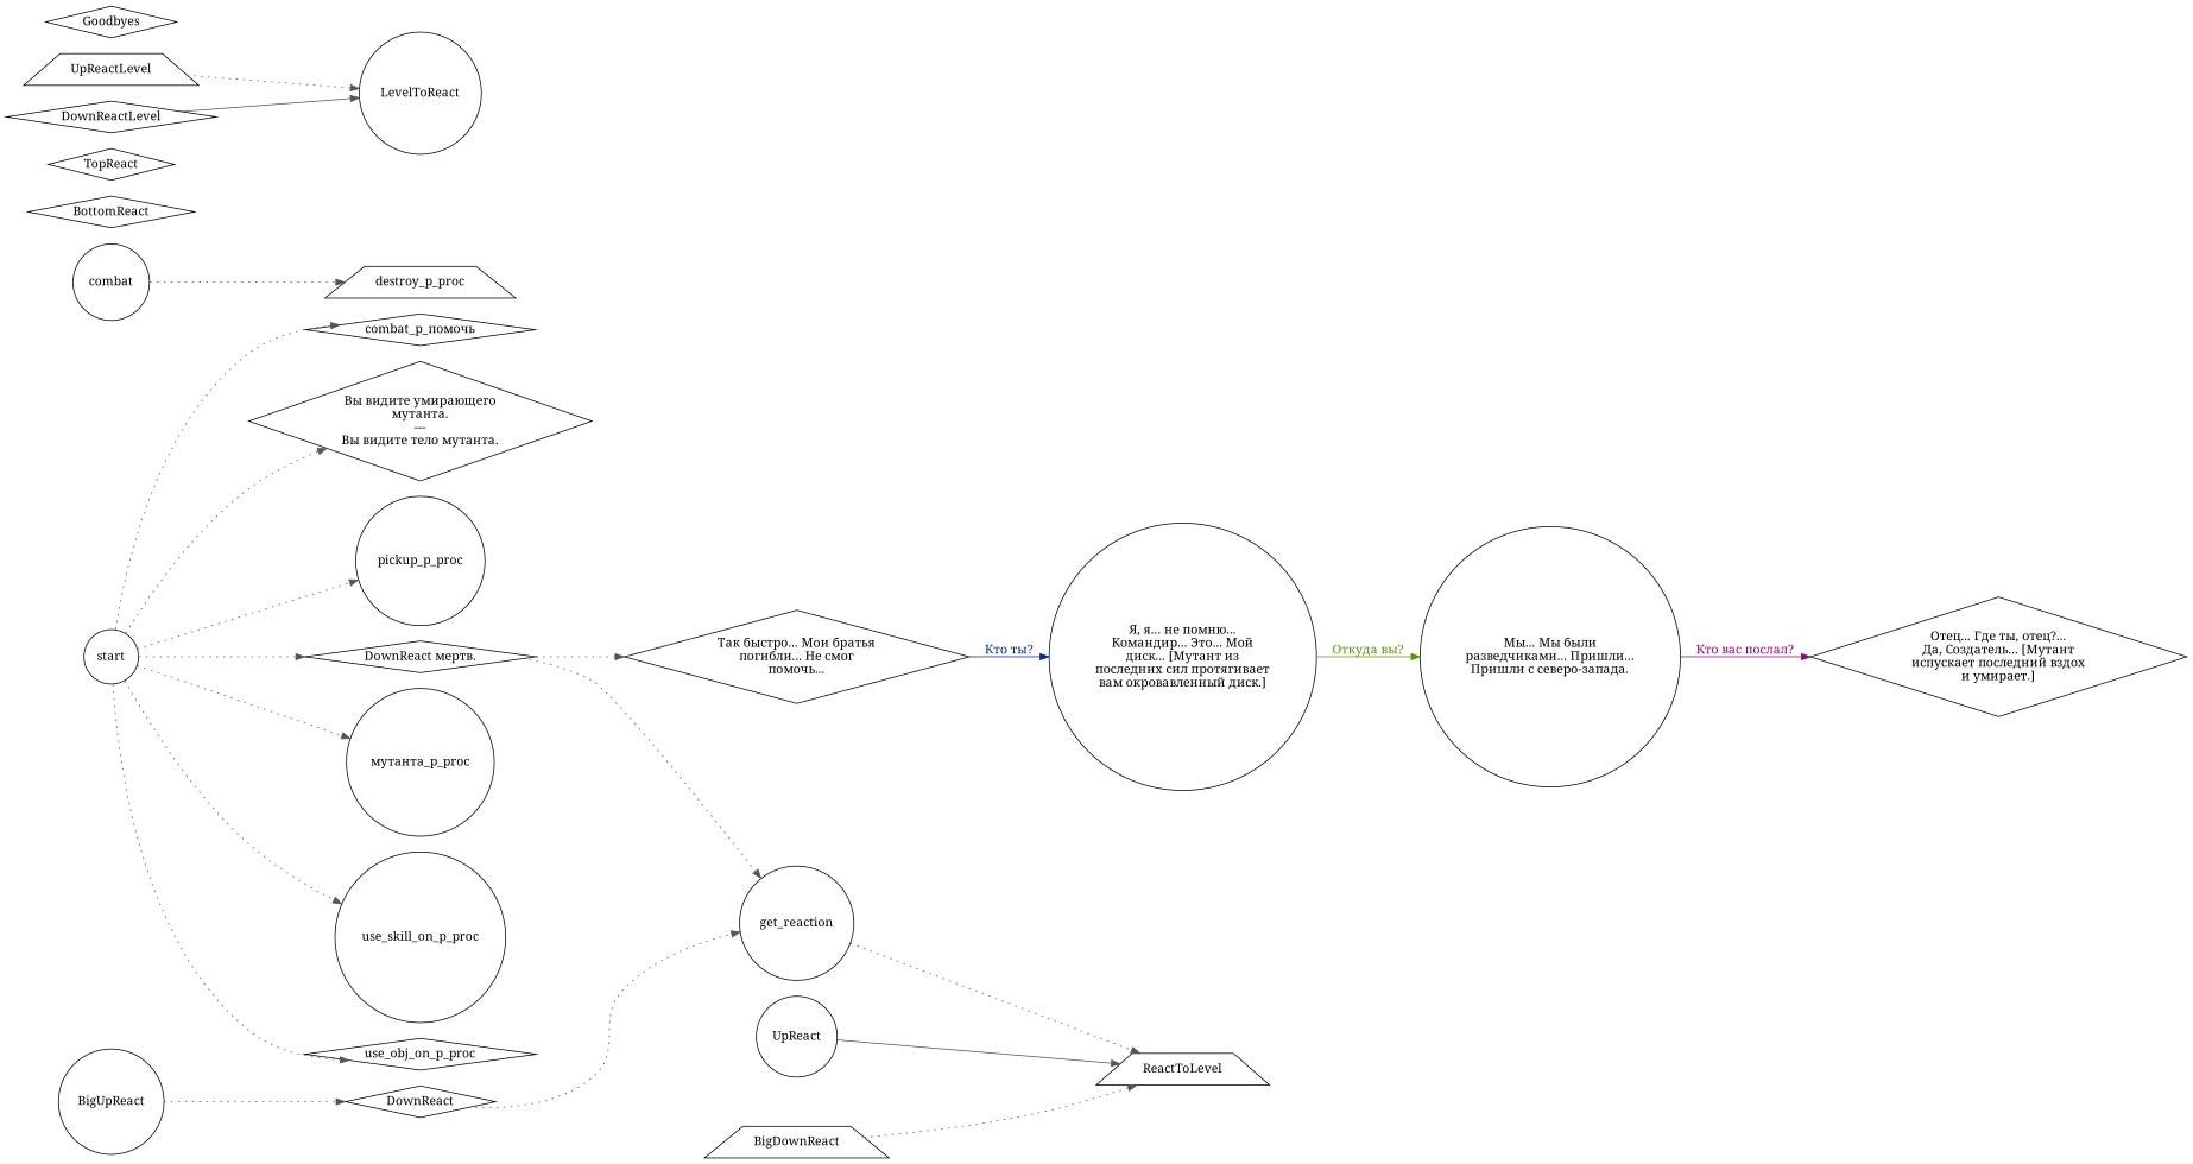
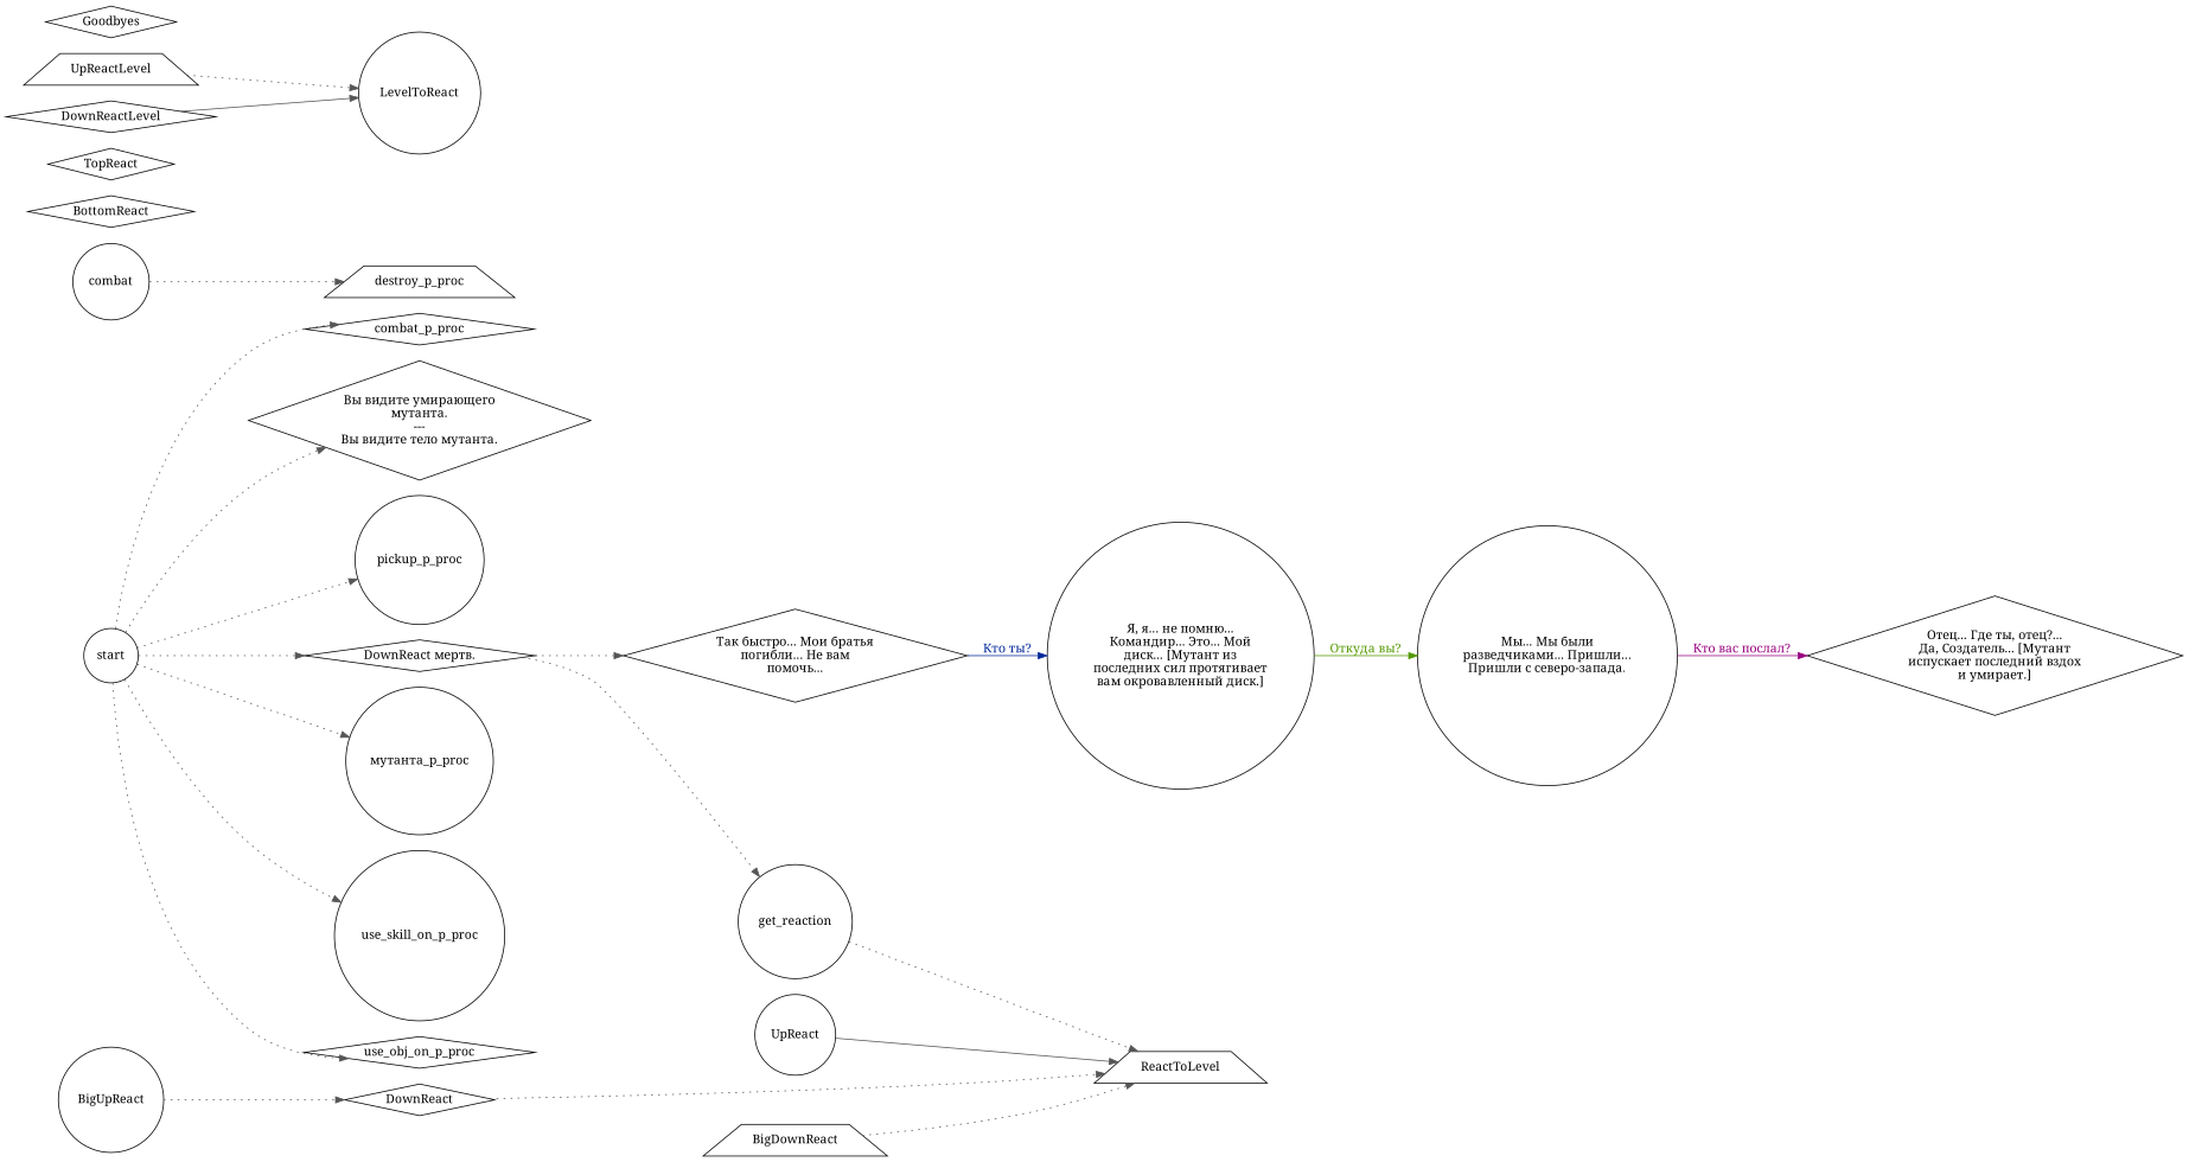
  digraph {
    fontname="Noto Serif"
    rankdir=LR
    node [color="#000000" fillcolor="#FFFFFF" fontname="Noto Serif" shape=diamond style=filled]
    edge [color="#555555" fontname="Noto Serif" style=dotted]
    n1 [label="Вы видите умирающего\nмутанта.\n---\nВы видите тело мутанта."]
    start [shape=circle]
    pickup_p_proc [shape=circle]
    n4 [label="DownReact мертв."]
    n5 [label="мутанта_p_proc" shape=circle]
    use_skill_on_p_proc [shape=circle]
    use_obj_on_p_proc
-   combat_p_proc [label="combat_p_помочь"]
+   combat_p_proc
    get_reaction [shape=circle]
-   n10 [label="Так быстро... Мои братья\nпогибли... Не смог\nпомочь..."]
+   n10 [label="Так быстро... Мои братья\nпогибли... Не вам\nпомочь..."]
    destroy_p_proc [shape=trapezium]
    ReactToLevel [shape=trapezium]
    n13 [label="Я, я... не помню...\nКомандир... Это... Мой\nдиск... [Мутант из\nпоследних сил протягивает\nвам окровавленный диск.]" shape=circle]
    combat [shape=circle]
    n15 [label="Мы... Мы были\nразведчиками... Пришли...\nПришли с северо-запада." shape=circle]
    n16 [label="Отец... Где ты, отец?...\nДа, Создатель... [Мутант\nиспускает последний вздох\nи умирает.]"]
    UpReact [shape=circle]
    DownReact
    BottomReact
    TopReact
    BigUpReact [shape=circle]
    BigDownReact [shape=trapezium]
    UpReactLevel [shape=trapezium]
    LevelToReact [shape=circle]
    DownReactLevel
    Goodbyes
    start -> n1
    start -> pickup_p_proc
    start -> n4
    start -> n5
    start -> use_skill_on_p_proc
    start -> use_obj_on_p_proc
    start -> combat_p_proc
    n4 -> get_reaction
    n4 -> n10
    get_reaction -> ReactToLevel
    n10 -> n13 [color="#002699" fontcolor="#002699" label="Кто ты?" style=""]
    n13 -> n15 [color="#539900" fontcolor="#539900" label="Откуда вы?" style=""]
    combat -> destroy_p_proc
    n15 -> n16 [color="#99007F" fontcolor="#99007F" label="Кто вас послал?" style=""]
    UpReact -> ReactToLevel [style=solid]
-   DownReact -> get_reaction
+   DownReact -> ReactToLevel
    BigUpReact -> DownReact
    BigDownReact -> ReactToLevel
    UpReactLevel -> LevelToReact
    DownReactLevel -> LevelToReact [style=solid]
  }
